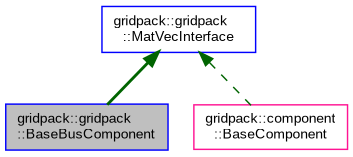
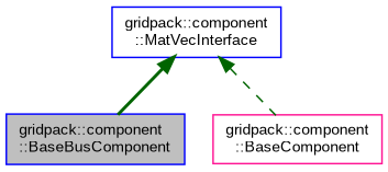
  digraph {
    fontname="Liberation Sans"
    node [color=blue fillcolor=white fontname="Liberation Sans" fontsize=10 shape=record style=filled]
    edge [color=darkgreen dir=back fontname="Liberation Sans" fontsize=10 labelfontname=Helvetica labelfontsize=10]
-   n1 [fillcolor=grey75 fontcolor=black height=0.2 label="gridpack::gridpack\l::BaseBusComponent" width=0.4]
+   n1 [fillcolor=grey75 fontcolor=black height=0.2 label="gridpack::component\l::BaseBusComponent" width=0.4]
    n2 [color=deeppink height=0.2 label="gridpack::component\l::BaseComponent" width=0.4]
-   n3 [height=0.2 label="gridpack::gridpack\l::MatVecInterface" width=0.4]
+   n3 [height=0.2 label="gridpack::component\l::MatVecInterface" width=0.4]
    n3 -> n1 [style=bold]
    n3 -> n2 [style=dashed]
  }
